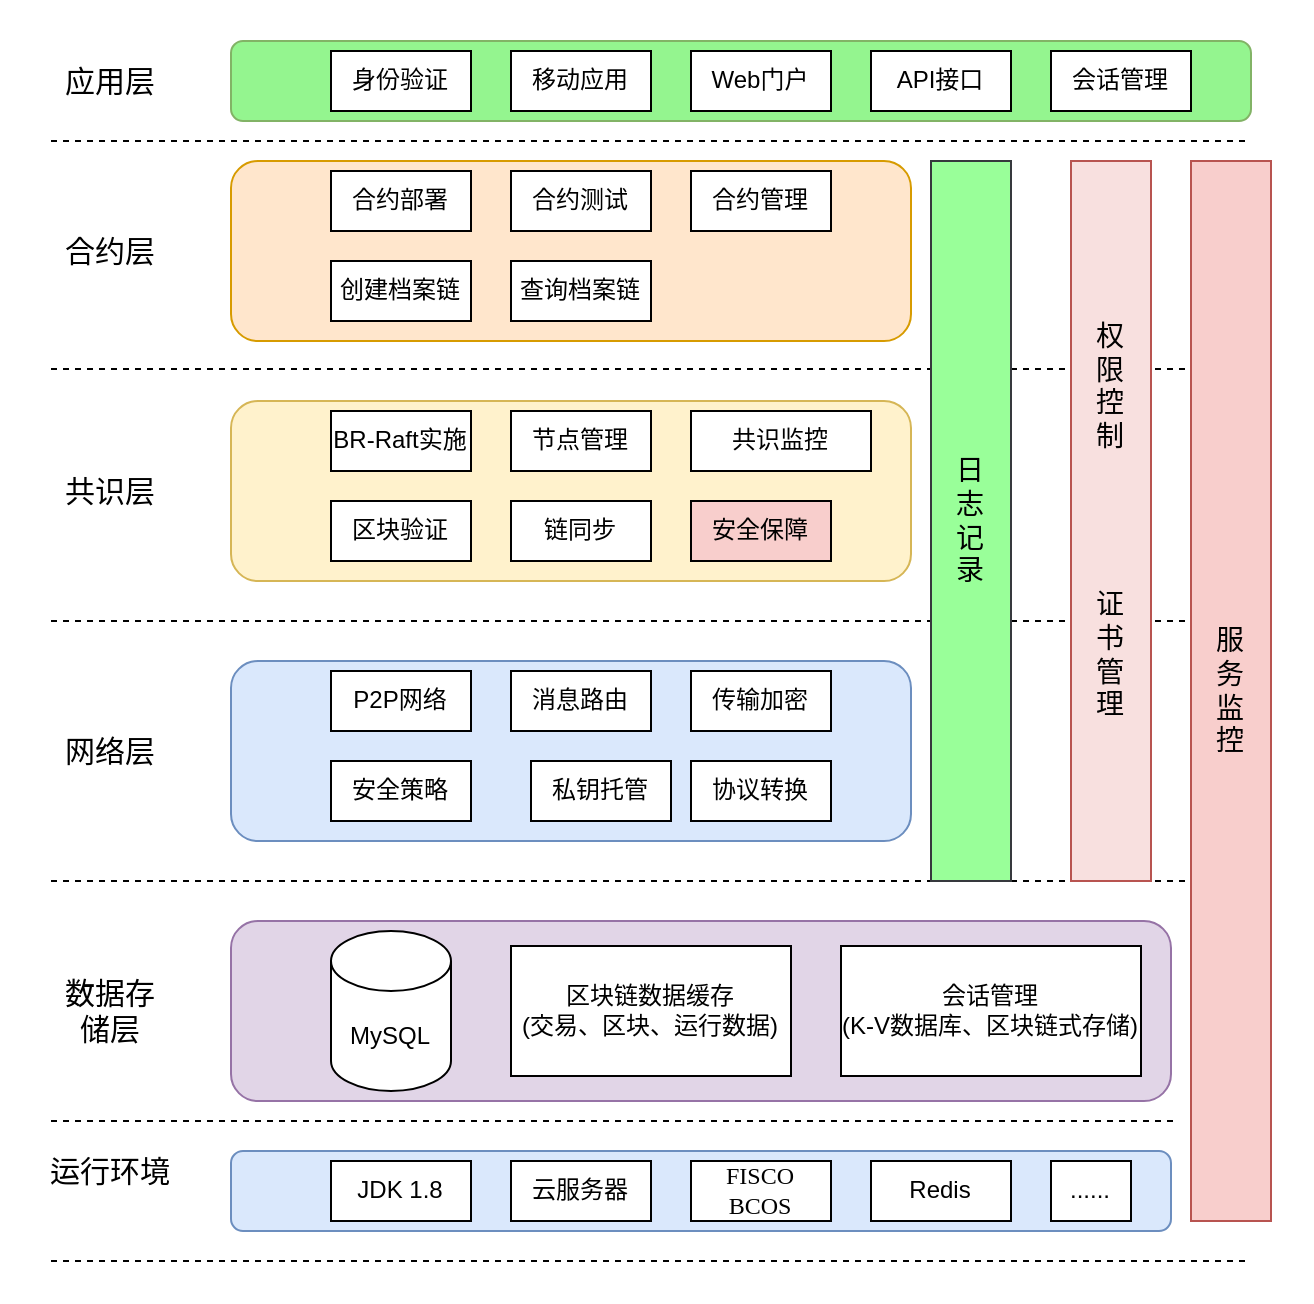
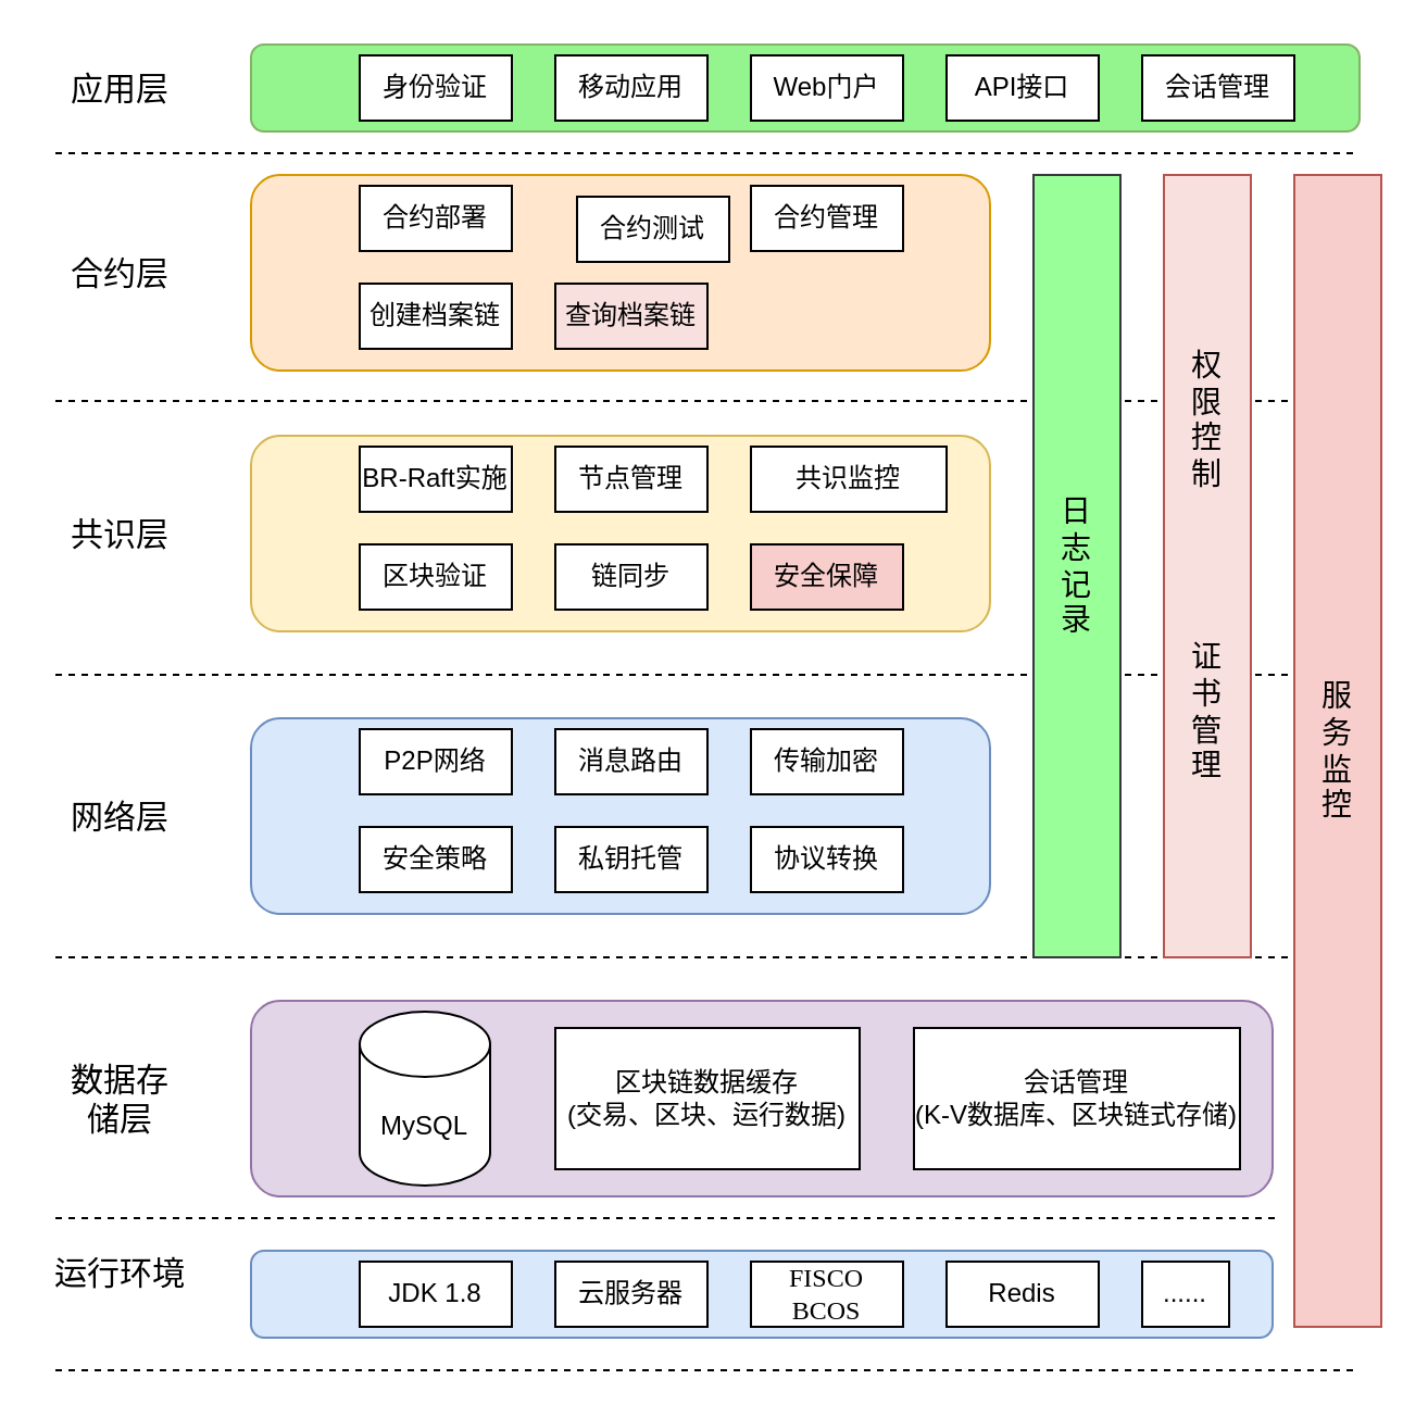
  <mxCell id="0" />
  <mxCell id="1" parent="0" />
  <mxCell id="2" value="" style="rounded=1;whiteSpace=wrap;html=1;fillColor=#94f58f;strokeColor=#82b366;" vertex="1" parent="1"><mxGeometry x="115" y="20" width="510" height="40" as="geometry" /></mxCell>
  <mxCell id="3" style="edgeStyle=orthogonalEdgeStyle;rounded=0;orthogonalLoop=1;jettySize=auto;html=1;exitX=0.5;exitY=1;exitDx=0;exitDy=0;" edge="1" parent="1" source="2" target="2"><mxGeometry relative="1" as="geometry" /></mxCell>
  <mxCell id="4" value="" style="endArrow=none;dashed=1;html=1;rounded=0;" edge="1" parent="1"><mxGeometry width="50" height="50" relative="1" as="geometry"><mxPoint x="25" y="70" as="sourcePoint" /><mxPoint x="625" y="70" as="targetPoint" /></mxGeometry></mxCell>
  <mxCell id="5" value="" style="rounded=1;whiteSpace=wrap;html=1;fillColor=#ffe6cc;strokeColor=#d79b00;" vertex="1" parent="1"><mxGeometry x="115" y="80" width="340" height="90" as="geometry" /></mxCell>
  <mxCell id="6" value="合约部署" style="rounded=0;whiteSpace=wrap;html=1;" vertex="1" parent="1"><mxGeometry x="165" y="85" width="70" height="30" as="geometry" /></mxCell>
  <mxCell id="7" value="" style="endArrow=none;dashed=1;html=1;rounded=0;" edge="1" parent="1"><mxGeometry width="50" height="50" relative="1" as="geometry"><mxPoint x="25" y="184" as="sourcePoint" /><mxPoint x="625" y="184" as="targetPoint" /></mxGeometry></mxCell>
  <mxCell id="8" value="" style="endArrow=none;dashed=1;html=1;rounded=0;" edge="1" parent="1"><mxGeometry width="50" height="50" relative="1" as="geometry"><mxPoint x="25" y="310" as="sourcePoint" /><mxPoint x="625" y="310" as="targetPoint" /></mxGeometry></mxCell>
  <mxCell id="9" value="" style="endArrow=none;dashed=1;html=1;rounded=0;" edge="1" parent="1"><mxGeometry width="50" height="50" relative="1" as="geometry"><mxPoint x="25" y="440" as="sourcePoint" /><mxPoint x="625" y="440" as="targetPoint" /></mxGeometry></mxCell>
- <mxCell id="10" value="合约测试" style="rounded=0;whiteSpace=wrap;html=1;" vertex="1" parent="1"><mxGeometry x="255" y="85" width="70" height="30" as="geometry" /></mxCell>
+ <mxCell id="10" value="合约测试" style="rounded=0;whiteSpace=wrap;html=1;" vertex="1" parent="1"><mxGeometry x="265" y="90" width="70" height="30" as="geometry" /></mxCell>
  <mxCell id="11" value="合约管理" style="rounded=0;whiteSpace=wrap;html=1;" vertex="1" parent="1"><mxGeometry x="345" y="85" width="70" height="30" as="geometry" /></mxCell>
  <mxCell id="12" value="创建档案链" style="rounded=0;whiteSpace=wrap;html=1;" vertex="1" parent="1"><mxGeometry x="165" y="130" width="70" height="30" as="geometry" /></mxCell>
- <mxCell id="13" value="查询档案链" style="rounded=0;whiteSpace=wrap;html=1;" vertex="1" parent="1"><mxGeometry x="255" y="130" width="70" height="30" as="geometry" /></mxCell>
- <mxCell id="14" value="&lt;font style=&quot;font-size: 14px;&quot;&gt;日&lt;/font&gt;&lt;div style=&quot;font-size: 14px;&quot;&gt;&lt;font style=&quot;font-size: 14px;&quot;&gt;志&lt;/font&gt;&lt;/div&gt;&lt;div style=&quot;font-size: 14px;&quot;&gt;&lt;font style=&quot;font-size: 14px;&quot;&gt;记&lt;/font&gt;&lt;/div&gt;&lt;div style=&quot;font-size: 14px;&quot;&gt;&lt;font style=&quot;font-size: 14px;&quot;&gt;录&lt;/font&gt;&lt;/div&gt;" style="rounded=0;whiteSpace=wrap;html=1;fillColor=#99FF99;strokeColor=#36393d;" vertex="1" parent="1"><mxGeometry x="465" y="80" width="40" height="360" as="geometry" /></mxCell>
+ <mxCell id="13" value="查询档案链" style="rounded=0;whiteSpace=wrap;html=1;fillColor=#f8e0df;" vertex="1" parent="1"><mxGeometry x="255" y="130" width="70" height="30" as="geometry" /></mxCell>
+ <mxCell id="14" value="&lt;font style=&quot;font-size: 14px;&quot;&gt;日&lt;/font&gt;&lt;div style=&quot;font-size: 14px;&quot;&gt;&lt;font style=&quot;font-size: 14px;&quot;&gt;志&lt;/font&gt;&lt;/div&gt;&lt;div style=&quot;font-size: 14px;&quot;&gt;&lt;font style=&quot;font-size: 14px;&quot;&gt;记&lt;/font&gt;&lt;/div&gt;&lt;div style=&quot;font-size: 14px;&quot;&gt;&lt;font style=&quot;font-size: 14px;&quot;&gt;录&lt;/font&gt;&lt;/div&gt;" style="rounded=0;whiteSpace=wrap;html=1;fillColor=#99FF99;strokeColor=#36393d;" vertex="1" parent="1"><mxGeometry x="475" y="80" width="40" height="360" as="geometry" /></mxCell>
  <mxCell id="15" value="&lt;font style=&quot;font-size: 14px;&quot;&gt;权&lt;/font&gt;&lt;div style=&quot;font-size: 14px;&quot;&gt;&lt;font style=&quot;font-size: 14px;&quot;&gt;限&lt;/font&gt;&lt;/div&gt;&lt;div style=&quot;font-size: 14px;&quot;&gt;&lt;font style=&quot;font-size: 14px;&quot;&gt;控&lt;/font&gt;&lt;/div&gt;&lt;div style=&quot;font-size: 14px;&quot;&gt;&lt;font style=&quot;font-size: 14px;&quot;&gt;制&lt;/font&gt;&lt;/div&gt;&lt;div style=&quot;font-size: 14px;&quot;&gt;&lt;br&gt;&lt;/div&gt;&lt;div style=&quot;font-size: 14px;&quot;&gt;&lt;br&gt;&lt;/div&gt;&lt;div style=&quot;font-size: 14px;&quot;&gt;&lt;br&gt;&lt;/div&gt;&lt;div style=&quot;font-size: 14px;&quot;&gt;&lt;br&gt;&lt;/div&gt;&lt;div style=&quot;font-size: 14px;&quot;&gt;证&lt;/div&gt;&lt;div style=&quot;font-size: 14px;&quot;&gt;书&lt;/div&gt;&lt;div style=&quot;font-size: 14px;&quot;&gt;管&lt;/div&gt;&lt;div style=&quot;font-size: 14px;&quot;&gt;理&lt;/div&gt;" style="rounded=0;whiteSpace=wrap;html=1;fillColor=#F8E0DF;strokeColor=#b85450;" vertex="1" parent="1"><mxGeometry x="535" y="80" width="40" height="360" as="geometry" /></mxCell>
  <mxCell id="16" value="&lt;font style=&quot;font-size: 14px;&quot;&gt;服&lt;/font&gt;&lt;div style=&quot;font-size: 14px;&quot;&gt;&lt;font style=&quot;font-size: 14px;&quot;&gt;务&lt;/font&gt;&lt;/div&gt;&lt;div style=&quot;font-size: 14px;&quot;&gt;&lt;font style=&quot;font-size: 14px;&quot;&gt;监&lt;/font&gt;&lt;/div&gt;&lt;div style=&quot;font-size: 14px;&quot;&gt;&lt;font style=&quot;font-size: 14px;&quot;&gt;控&lt;/font&gt;&lt;/div&gt;" style="rounded=0;whiteSpace=wrap;html=1;fillColor=#f8cecc;strokeColor=#b85450;" vertex="1" parent="1"><mxGeometry x="595" y="80" width="40" height="530" as="geometry" /></mxCell>
  <mxCell id="17" value="" style="rounded=1;whiteSpace=wrap;html=1;fillColor=#fff2cc;strokeColor=#d6b656;" vertex="1" parent="1"><mxGeometry x="115" y="200" width="340" height="90" as="geometry" /></mxCell>
  <mxCell id="18" value="BR-Raft实施" style="rounded=0;whiteSpace=wrap;html=1;" vertex="1" parent="1"><mxGeometry x="165" y="205" width="70" height="30" as="geometry" /></mxCell>
  <mxCell id="19" value="节点管理" style="rounded=0;whiteSpace=wrap;html=1;" vertex="1" parent="1"><mxGeometry x="255" y="205" width="70" height="30" as="geometry" /></mxCell>
  <mxCell id="20" value="共识监控" style="rounded=0;whiteSpace=wrap;html=1;" vertex="1" parent="1"><mxGeometry x="345" y="205" width="90" height="30" as="geometry" /></mxCell>
  <mxCell id="21" value="区块验证" style="rounded=0;whiteSpace=wrap;html=1;" vertex="1" parent="1"><mxGeometry x="165" y="250" width="70" height="30" as="geometry" /></mxCell>
  <mxCell id="22" value="链同步" style="rounded=0;whiteSpace=wrap;html=1;" vertex="1" parent="1"><mxGeometry x="255" y="250" width="70" height="30" as="geometry" /></mxCell>
  <mxCell id="23" value="安全保障" style="rounded=0;whiteSpace=wrap;html=1;fillColor=#f8cecc;" vertex="1" parent="1"><mxGeometry x="345" y="250" width="70" height="30" as="geometry" /></mxCell>
  <mxCell id="24" value="&lt;font style=&quot;font-size: 15px;&quot;&gt;应用层&lt;/font&gt;" style="text;html=1;align=center;verticalAlign=middle;whiteSpace=wrap;rounded=0;" vertex="1" parent="1"><mxGeometry x="25" y="25" width="60" height="30" as="geometry" /></mxCell>
  <mxCell id="25" value="身份验证" style="rounded=0;whiteSpace=wrap;html=1;" vertex="1" parent="1"><mxGeometry x="165" y="25" width="70" height="30" as="geometry" /></mxCell>
  <mxCell id="26" value="移动应用" style="rounded=0;whiteSpace=wrap;html=1;" vertex="1" parent="1"><mxGeometry x="255" y="25" width="70" height="30" as="geometry" /></mxCell>
  <mxCell id="27" value="Web门户" style="rounded=0;whiteSpace=wrap;html=1;" vertex="1" parent="1"><mxGeometry x="345" y="25" width="70" height="30" as="geometry" /></mxCell>
  <mxCell id="28" value="API接口" style="rounded=0;whiteSpace=wrap;html=1;" vertex="1" parent="1"><mxGeometry x="435" y="25" width="70" height="30" as="geometry" /></mxCell>
  <mxCell id="29" value="会话管理" style="rounded=0;whiteSpace=wrap;html=1;" vertex="1" parent="1"><mxGeometry x="525" y="25" width="70" height="30" as="geometry" /></mxCell>
  <mxCell id="30" value="" style="rounded=1;whiteSpace=wrap;html=1;fillColor=#dae8fc;strokeColor=#6c8ebf;" vertex="1" parent="1"><mxGeometry x="115" y="330" width="340" height="90" as="geometry" /></mxCell>
  <mxCell id="31" value="P2P网络" style="rounded=0;whiteSpace=wrap;html=1;" vertex="1" parent="1"><mxGeometry x="165" y="335" width="70" height="30" as="geometry" /></mxCell>
  <mxCell id="32" value="消息路由" style="rounded=0;whiteSpace=wrap;html=1;" vertex="1" parent="1"><mxGeometry x="255" y="335" width="70" height="30" as="geometry" /></mxCell>
  <mxCell id="33" value="传输加密" style="rounded=0;whiteSpace=wrap;html=1;" vertex="1" parent="1"><mxGeometry x="345" y="335" width="70" height="30" as="geometry" /></mxCell>
  <mxCell id="34" value="安全策略" style="rounded=0;whiteSpace=wrap;html=1;" vertex="1" parent="1"><mxGeometry x="165" y="380" width="70" height="30" as="geometry" /></mxCell>
- <mxCell id="35" value="私钥托管" style="rounded=0;whiteSpace=wrap;html=1;" vertex="1" parent="1"><mxGeometry x="265" y="380" width="70" height="30" as="geometry" /></mxCell>
+ <mxCell id="35" value="私钥托管" style="rounded=0;whiteSpace=wrap;html=1;" vertex="1" parent="1"><mxGeometry x="255" y="380" width="70" height="30" as="geometry" /></mxCell>
  <mxCell id="36" value="协议转换" style="rounded=0;whiteSpace=wrap;html=1;" vertex="1" parent="1"><mxGeometry x="345" y="380" width="70" height="30" as="geometry" /></mxCell>
  <mxCell id="37" value="&lt;font style=&quot;font-size: 15px;&quot;&gt;合约层&lt;/font&gt;" style="text;html=1;align=center;verticalAlign=middle;whiteSpace=wrap;rounded=0;" vertex="1" parent="1"><mxGeometry x="25" y="110" width="60" height="30" as="geometry" /></mxCell>
  <mxCell id="38" value="&lt;font style=&quot;font-size: 15px;&quot;&gt;共识层&lt;/font&gt;" style="text;html=1;align=center;verticalAlign=middle;whiteSpace=wrap;rounded=0;" vertex="1" parent="1"><mxGeometry x="25" y="230" width="60" height="30" as="geometry" /></mxCell>
  <mxCell id="39" value="&lt;font style=&quot;font-size: 15px;&quot;&gt;网络层&lt;/font&gt;" style="text;html=1;align=center;verticalAlign=middle;whiteSpace=wrap;rounded=0;" vertex="1" parent="1"><mxGeometry x="25" y="360" width="60" height="30" as="geometry" /></mxCell>
  <mxCell id="40" value="" style="rounded=1;whiteSpace=wrap;html=1;fillColor=#e1d5e7;strokeColor=#9673a6;" vertex="1" parent="1"><mxGeometry x="115" y="460" width="470" height="90" as="geometry" /></mxCell>
  <mxCell id="41" value="区块链数据缓存&lt;div&gt;(交易、区块、运行数据)&lt;/div&gt;" style="rounded=0;whiteSpace=wrap;html=1;" vertex="1" parent="1"><mxGeometry x="255" y="472.5" width="140" height="65" as="geometry" /></mxCell>
  <mxCell id="42" value="会话管理&lt;div&gt;(K-V数据库、区块链式存储)&lt;/div&gt;" style="rounded=0;whiteSpace=wrap;html=1;" vertex="1" parent="1"><mxGeometry x="420" y="472.5" width="150" height="65" as="geometry" /></mxCell>
  <mxCell id="43" value="&lt;font style=&quot;font-size: 15px;&quot;&gt;数据存储层&lt;/font&gt;" style="text;html=1;align=center;verticalAlign=middle;whiteSpace=wrap;rounded=0;" vertex="1" parent="1"><mxGeometry x="25" y="490" width="60" height="30" as="geometry" /></mxCell>
  <mxCell id="44" value="MySQL" style="shape=cylinder3;whiteSpace=wrap;html=1;boundedLbl=1;backgroundOutline=1;size=15;" vertex="1" parent="1"><mxGeometry x="165" y="465" width="60" height="80" as="geometry" /></mxCell>
  <mxCell id="45" value="" style="endArrow=none;dashed=1;html=1;rounded=0;" edge="1" parent="1"><mxGeometry width="50" height="50" relative="1" as="geometry"><mxPoint x="25" y="560" as="sourcePoint" /><mxPoint x="589" y="560" as="targetPoint" /></mxGeometry></mxCell>
  <mxCell id="46" value="&lt;font style=&quot;font-size: 15px;&quot;&gt;运行环境&lt;/font&gt;" style="text;html=1;align=center;verticalAlign=middle;whiteSpace=wrap;rounded=0;" vertex="1" parent="1"><mxGeometry x="20" y="570" width="70" height="30" as="geometry" /></mxCell>
  <mxCell id="47" value="" style="endArrow=none;dashed=1;html=1;rounded=0;" edge="1" parent="1"><mxGeometry width="50" height="50" relative="1" as="geometry"><mxPoint x="25" y="630" as="sourcePoint" /><mxPoint x="625" y="630" as="targetPoint" /></mxGeometry></mxCell>
  <mxCell id="48" value="" style="rounded=1;whiteSpace=wrap;html=1;fillColor=#dae8fc;strokeColor=#6c8ebf;" vertex="1" parent="1"><mxGeometry x="115" y="575" width="470" height="40" as="geometry" /></mxCell>
  <mxCell id="49" value="JDK 1.8" style="rounded=0;whiteSpace=wrap;html=1;" vertex="1" parent="1"><mxGeometry x="165" y="580" width="70" height="30" as="geometry" /></mxCell>
  <mxCell id="50" value="云服务器" style="rounded=0;whiteSpace=wrap;html=1;" vertex="1" parent="1"><mxGeometry x="255" y="580" width="70" height="30" as="geometry" /></mxCell>
  <mxCell id="51" value="&lt;p class=&quot;MsoNormal&quot;&gt;&lt;span style=&quot;font-family: &amp;quot;Times New Roman&amp;quot;;&quot;&gt;&lt;font style=&quot;font-size: 12px;&quot;&gt;FISCO BCOS&lt;/font&gt;&lt;/span&gt;&lt;/p&gt;" style="rounded=0;whiteSpace=wrap;html=1;" vertex="1" parent="1"><mxGeometry x="345" y="580" width="70" height="30" as="geometry" /></mxCell>
  <mxCell id="52" value="Redis" style="rounded=0;whiteSpace=wrap;html=1;" vertex="1" parent="1"><mxGeometry x="435" y="580" width="70" height="30" as="geometry" /></mxCell>
  <mxCell id="53" value="......" style="rounded=0;whiteSpace=wrap;html=1;" vertex="1" parent="1"><mxGeometry x="525" y="580" width="40" height="30" as="geometry" /></mxCell>
